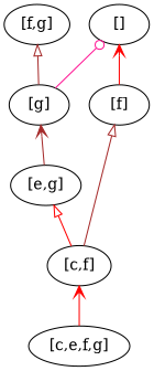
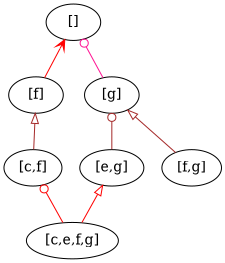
  digraph {
    rankdir=BT
    edge [arrowhead=onormal color=red]
    n1 [label="[c,e,f,g]"]
    n2 [label="[c,f]"]
    n3 [label="[e,g]"]
    n4 [label="[f]"]
    n5 [label="[f,g]"]
    n6 [label="[g]"]
    n7 [label="[]"]
-   n1 -> n2 [arrowhead=vee]
-   n2 -> n3
+   n1 -> n2 [arrowhead=odot]
+   n1 -> n3
    n2 -> n4 [color=brown]
-   n3 -> n6 [arrowhead=vee color=brown]
+   n3 -> n6 [arrowhead=odot color=brown]
    n4 -> n7 [arrowhead=vee]
-   n6 -> n5 [color=brown]
+   n5 -> n6 [color=brown]
    n6 -> n7 [arrowhead=odot color=deeppink]
  }
